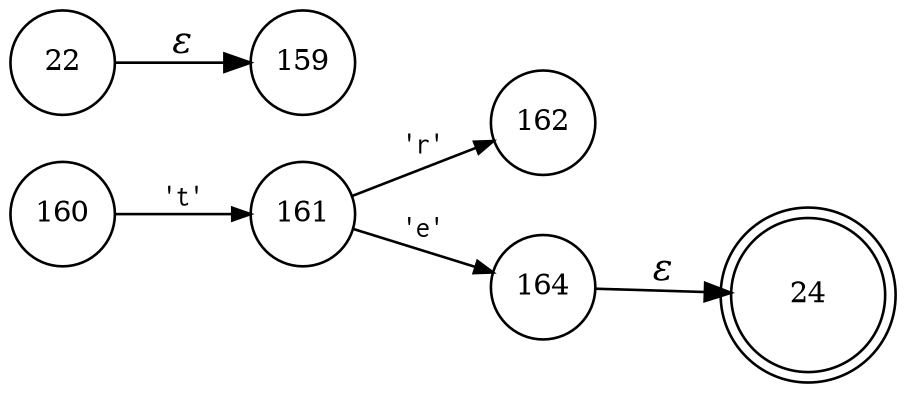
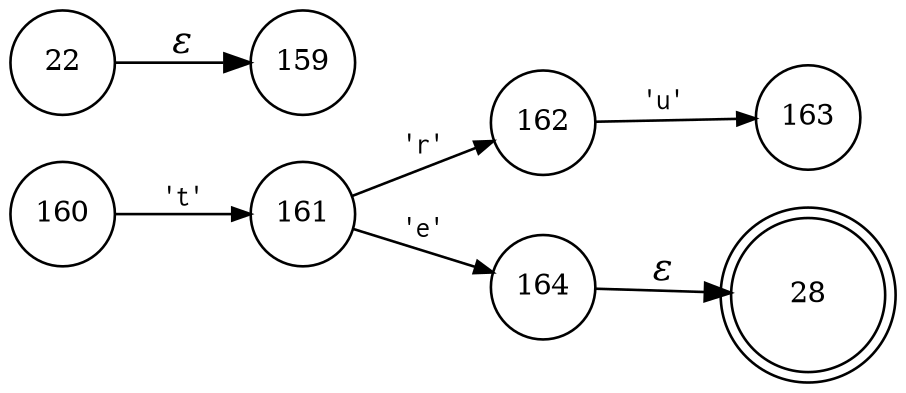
  digraph {
    rankdir=LR
    node [fixedsize=true fontsize=11 shape=circle peripheries=1]
    edge [arrowhead=normal arrowsize=.7 fontname=Courier fontsize=11]
-   n1 [label=24 shape=doublecircle width=.6 peripheries=""]
+   n1 [label=28 shape=doublecircle width=.6 peripheries=""]
    n2 [label=160 width=.55]
    n3 [label=161 width=.55]
    n4 [label=162 width=.55]
    n5 [label=164 width=.55]
+   n6 [label=163 width=.55]
    n7 [label=22 width=.55]
    n8 [label=159 width=.55]
    n2 -> n3 [label="'t'"]
    n3 -> n4 [label="'r'"]
    n3 -> n5 [label="'e'"]
+   n4 -> n6 [label="'u'"]
    n5 -> n1 [fontname="Times-Italic" label="&epsilon;" arrowhead="" arrowsize="" fontsize=""]
    n7 -> n8 [fontname="Times-Italic" label="&epsilon;" arrowhead="" arrowsize="" fontsize=""]
  }
